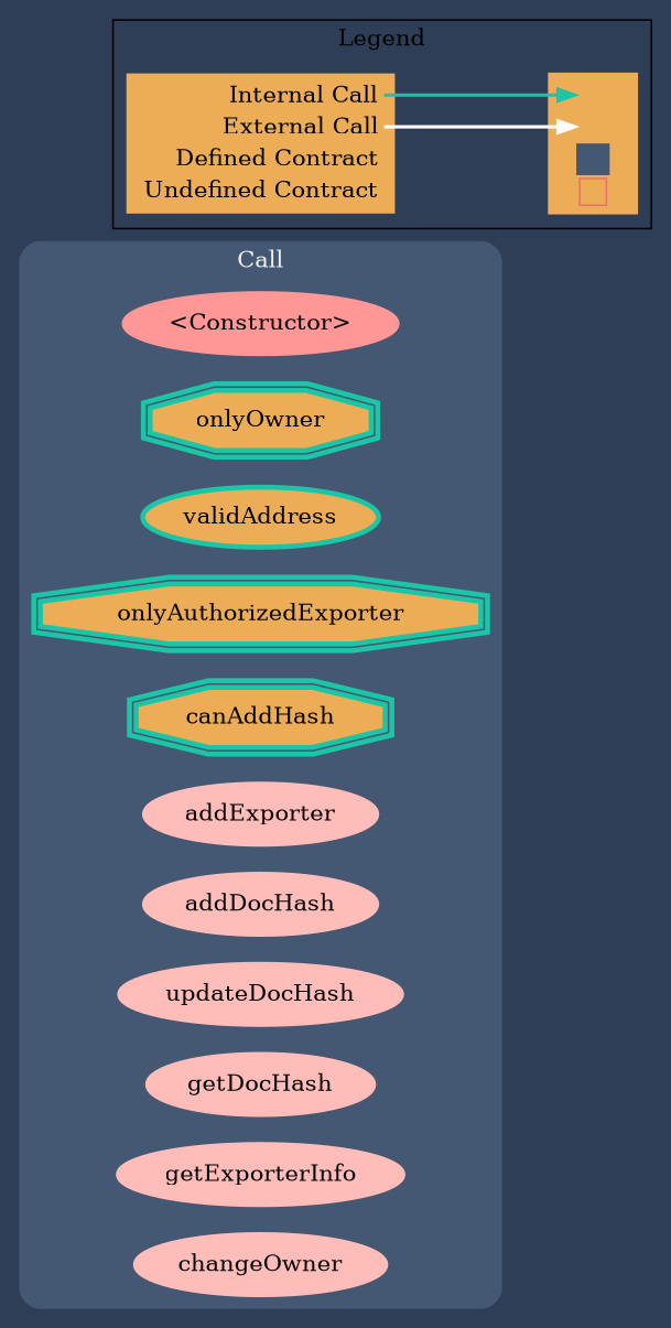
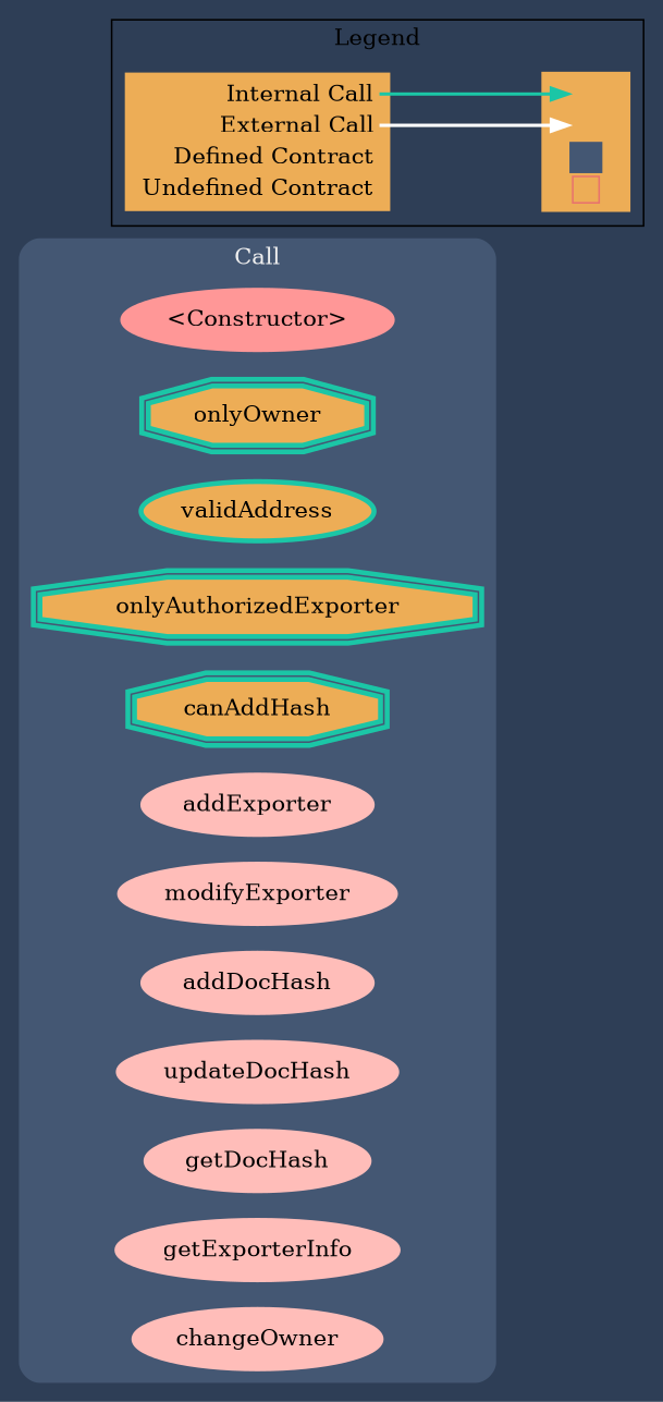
  digraph {
    bgcolor="#2e3e56"
    compound=true
    rankdir=LR
    node [color="#ffbdb9" fillcolor="#ffbdb9" penwidth=3 style=filled]
    edge [fontname="helvetica Neue Ultra Light" penwidth=2]
    n1 [color="#FF9797" fillcolor="#FF9797" label="<Constructor>"]
    n2 [color="#1bc6a6" fillcolor="#edad56" label=onlyOwner shape=doubleoctagon]
    n3 [color="#1bc6a6" fillcolor="#edad56" label=validAddress shape=ellipse]
    n4 [color="#1bc6a6" fillcolor="#edad56" label=onlyAuthorizedExporter shape=doubleoctagon]
    n5 [color="#1bc6a6" fillcolor="#edad56" label=canAddHash shape=doubleoctagon]
    n6 [label=addExporter]
+   n7 [label=modifyExporter]
    n8 [label=addDocHash]
    n9 [label=updateDocHash]
    n10 [label=getDocHash]
    n11 [label=getExporterInfo]
    n12 [label=changeOwner]
    n13 [color="#edad56" fillcolor="#edad56" label=<<table border="0" cellpadding="2" cellspacing="0" cellborder="0">   <tr><td align="right" port="i1">Internal Call</td></tr>   <tr><td align="right" port="i2">External Call</td></tr>   <tr><td align="right" port="i3">Defined Contract</td></tr>   <tr><td align="right" port="i4">Undefined Contract</td></tr>   </table>> shape=plaintext]
    n14 [color="#edad56" fillcolor="#edad56" label=<<table border="0" cellpadding="2" cellspacing="0" cellborder="0">   <tr><td port="i1">&nbsp;&nbsp;&nbsp;</td></tr>   <tr><td port="i2">&nbsp;&nbsp;&nbsp;</td></tr>   <tr><td port="i3" bgcolor="#445773">&nbsp;&nbsp;&nbsp;</td></tr>   <tr><td port="i4">     <table border="1" cellborder="0" cellspacing="0" cellpadding="7" color="#e8726d">       <tr>        <td></td>       </tr>      </table>   </td></tr>   </table>> shape=plaintext]
    subgraph cluster_1 {
      bgcolor="#445773"
      color="#445773"
      fontcolor="#f0f0f0"
      label=Call
      style=rounded
      n1
      n2
      n3
      n4
      n5
      n6
+     n7
      n8
      n9
      n10
      n11
      n12
    }
    subgraph cluster_2 {
      label=Legend
      n13
      n14
    }
    n13 -> n14 [color="#1bc6a6" headport="i1:w" tailport="i1:e"]
    n13 -> n14 [color=white headport="i2:w" tailport="i2:e"]
  }
